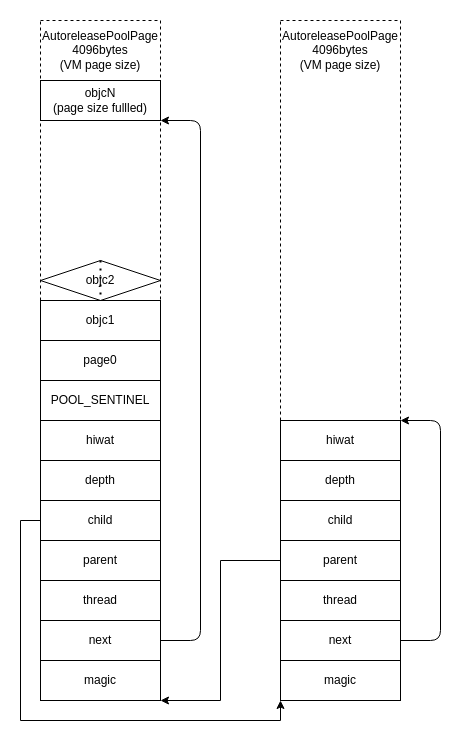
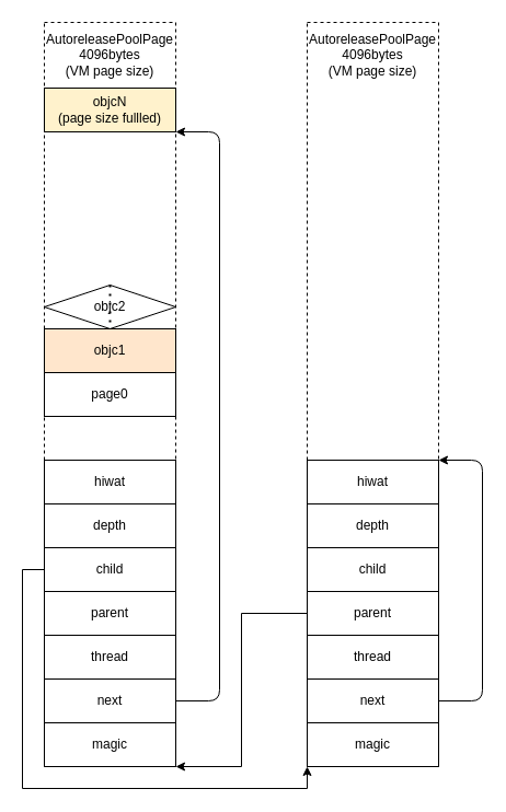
  <mxCell id="0" />
  <mxCell id="1" parent="0" />
  <mxCell id="2" value="" style="rounded=0;whiteSpace=wrap;html=1;dashed=1;" parent="1" vertex="1"><mxGeometry x="280" y="20" width="120" height="680" as="geometry" /></mxCell>
  <mxCell id="3" value="magic" style="rounded=0;whiteSpace=wrap;html=1;" parent="1" vertex="1"><mxGeometry x="280" y="660" width="120" height="40" as="geometry" /></mxCell>
  <mxCell id="4" value="hiwat" style="rounded=0;whiteSpace=wrap;html=1;" parent="1" vertex="1"><mxGeometry x="280" y="420" width="120" height="40" as="geometry" /></mxCell>
  <mxCell id="5" value="depth" style="rounded=0;whiteSpace=wrap;html=1;" parent="1" vertex="1"><mxGeometry x="280" y="460" width="120" height="40" as="geometry" /></mxCell>
  <mxCell id="6" value="child" style="rounded=0;whiteSpace=wrap;html=1;" parent="1" vertex="1"><mxGeometry x="280" y="500" width="120" height="40" as="geometry" /></mxCell>
  <mxCell id="7" value="thread" style="rounded=0;whiteSpace=wrap;html=1;" parent="1" vertex="1"><mxGeometry x="280" y="580" width="120" height="40" as="geometry" /></mxCell>
  <mxCell id="8" value="next" style="rounded=0;whiteSpace=wrap;html=1;" parent="1" vertex="1"><mxGeometry x="280" y="620" width="120" height="40" as="geometry" /></mxCell>
  <mxCell id="9" style="edgeStyle=orthogonalEdgeStyle;rounded=0;orthogonalLoop=1;jettySize=auto;html=1;exitX=0;exitY=0.5;exitDx=0;exitDy=0;entryX=1;entryY=1;entryDx=0;entryDy=0;" parent="1" source="10" target="14" edge="1"><mxGeometry relative="1" as="geometry"><Array as="points"><mxPoint x="220" y="560" /><mxPoint x="220" y="700" /></Array></mxGeometry></mxCell>
  <mxCell id="10" value="parent" style="rounded=0;whiteSpace=wrap;html=1;" parent="1" vertex="1"><mxGeometry x="280" y="540" width="120" height="40" as="geometry" /></mxCell>
  <mxCell id="11" value="AutoreleasePoolPage&lt;br&gt;4096bytes&lt;br&gt;(VM page size)" style="text;html=1;strokeColor=none;fillColor=none;align=center;verticalAlign=middle;whiteSpace=wrap;rounded=0;dashed=1;" parent="1" vertex="1"><mxGeometry x="320" y="40" width="40" height="20" as="geometry" /></mxCell>
  <mxCell id="12" value="" style="endArrow=classic;html=1;exitX=1;exitY=0.5;exitDx=0;exitDy=0;entryX=1;entryY=1;entryDx=0;entryDy=0;" parent="1" source="8" edge="1"><mxGeometry width="50" height="50" relative="1" as="geometry"><mxPoint x="330" y="450" as="sourcePoint" /><mxPoint x="400" y="420" as="targetPoint" /><Array as="points"><mxPoint x="440" y="640" /><mxPoint x="440" y="420" /></Array></mxGeometry></mxCell>
  <mxCell id="13" value="" style="rounded=0;whiteSpace=wrap;html=1;dashed=1;" parent="1" vertex="1"><mxGeometry x="40" y="20" width="120" height="680" as="geometry" /></mxCell>
  <mxCell id="14" value="magic" style="rounded=0;whiteSpace=wrap;html=1;" parent="1" vertex="1"><mxGeometry x="40" y="660" width="120" height="40" as="geometry" /></mxCell>
  <mxCell id="15" value="hiwat" style="rounded=0;whiteSpace=wrap;html=1;" parent="1" vertex="1"><mxGeometry x="40" y="420" width="120" height="40" as="geometry" /></mxCell>
  <mxCell id="16" value="depth" style="rounded=0;whiteSpace=wrap;html=1;" parent="1" vertex="1"><mxGeometry x="40" y="460" width="120" height="40" as="geometry" /></mxCell>
  <mxCell id="17" value="child" style="rounded=0;whiteSpace=wrap;html=1;" parent="1" vertex="1"><mxGeometry x="40" y="500" width="120" height="40" as="geometry" /></mxCell>
  <mxCell id="18" value="thread" style="rounded=0;whiteSpace=wrap;html=1;" parent="1" vertex="1"><mxGeometry x="40" y="580" width="120" height="40" as="geometry" /></mxCell>
  <mxCell id="19" value="next" style="rounded=0;whiteSpace=wrap;html=1;" parent="1" vertex="1"><mxGeometry x="40" y="620" width="120" height="40" as="geometry" /></mxCell>
  <mxCell id="20" style="edgeStyle=orthogonalEdgeStyle;rounded=0;orthogonalLoop=1;jettySize=auto;html=1;exitX=0;exitY=0.5;exitDx=0;exitDy=0;entryX=0;entryY=1;entryDx=0;entryDy=0;" parent="1" source="21" target="3" edge="1"><mxGeometry relative="1" as="geometry"><Array as="points"><mxPoint x="40" y="520" /><mxPoint x="20" y="520" /><mxPoint x="20" y="720" /><mxPoint x="280" y="720" /></Array></mxGeometry></mxCell>
  <mxCell id="21" value="parent" style="rounded=0;whiteSpace=wrap;html=1;" parent="1" vertex="1"><mxGeometry x="40" y="540" width="120" height="40" as="geometry" /></mxCell>
  <mxCell id="22" value="AutoreleasePoolPage&lt;br&gt;4096bytes&lt;br&gt;(VM page size)" style="text;html=1;strokeColor=none;fillColor=none;align=center;verticalAlign=middle;whiteSpace=wrap;rounded=0;dashed=1;" parent="1" vertex="1"><mxGeometry x="80" y="40" width="40" height="20" as="geometry" /></mxCell>
- <mxCell id="23" value="POOL_SENTINEL" style="rounded=0;whiteSpace=wrap;html=1;" parent="1" vertex="1"><mxGeometry x="40" y="380" width="120" height="40" as="geometry" /></mxCell>
- <mxCell id="24" value="objcN&lt;br&gt;(page size fullled)" style="rounded=0;whiteSpace=wrap;html=1;" parent="1" vertex="1"><mxGeometry x="40" y="80" width="120" height="40" as="geometry" /></mxCell>
+ <mxCell id="24" value="objcN&lt;br&gt;(page size fullled)" style="rounded=0;whiteSpace=wrap;html=1;fillColor=#fff2cc;" parent="1" vertex="1"><mxGeometry x="40" y="80" width="120" height="40" as="geometry" /></mxCell>
  <mxCell id="25" value="objc2" style="rhombus;whiteSpace=wrap;html=1;" parent="1" vertex="1"><mxGeometry x="40" y="260" width="120" height="40" as="geometry" /></mxCell>
- <mxCell id="26" value="objc1" style="rounded=0;whiteSpace=wrap;html=1;" parent="1" vertex="1"><mxGeometry x="40" y="300" width="120" height="40" as="geometry" /></mxCell>
+ <mxCell id="26" value="objc1" style="rounded=0;whiteSpace=wrap;html=1;fillColor=#ffe6cc;" parent="1" vertex="1"><mxGeometry x="40" y="300" width="120" height="40" as="geometry" /></mxCell>
  <mxCell id="27" value="page0" style="rounded=0;whiteSpace=wrap;html=1;" parent="1" vertex="1"><mxGeometry x="40" y="340" width="120" height="40" as="geometry" /></mxCell>
  <mxCell id="28" value="" style="endArrow=none;dashed=1;html=1;dashPattern=1 3;strokeWidth=2;exitX=0.5;exitY=0;exitDx=0;exitDy=0;" parent="1" source="25" target="26" edge="1"><mxGeometry width="50" height="50" relative="1" as="geometry"><mxPoint x="140" y="200" as="sourcePoint" /><mxPoint x="190" y="150" as="targetPoint" /></mxGeometry></mxCell>
  <mxCell id="29" value="" style="endArrow=classic;html=1;exitX=1;exitY=0.5;exitDx=0;exitDy=0;entryX=1;entryY=1;entryDx=0;entryDy=0;" parent="1" target="24" edge="1"><mxGeometry width="50" height="50" relative="1" as="geometry"><mxPoint x="160" y="640" as="sourcePoint" /><mxPoint x="160" y="420" as="targetPoint" /><Array as="points"><mxPoint x="200" y="640" /><mxPoint x="200" y="120" /></Array></mxGeometry></mxCell>
